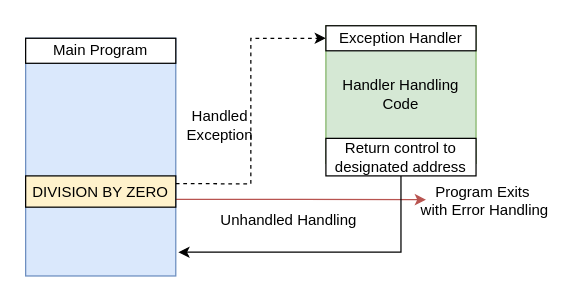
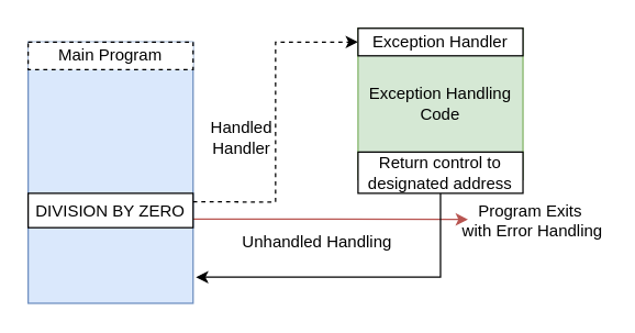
  <mxCell id="0" />
  <mxCell id="1" parent="0" />
  <mxCell id="2" value="" style="rounded=0;whiteSpace=wrap;html=1;fillColor=#dae8fc;strokeColor=#6c8ebf;" vertex="1" parent="1"><mxGeometry x="20" y="30" width="120" height="190" as="geometry" /></mxCell>
- <mxCell id="3" value="&lt;div&gt;Main Program&lt;/div&gt;" style="rounded=0;whiteSpace=wrap;html=1;" vertex="1" parent="1"><mxGeometry x="20" y="30" width="120" height="20" as="geometry" /></mxCell>
+ <mxCell id="3" value="&lt;div&gt;Main Program&lt;/div&gt;" style="rounded=0;whiteSpace=wrap;html=1;dashed=1;" vertex="1" parent="1"><mxGeometry x="20" y="30" width="120" height="20" as="geometry" /></mxCell>
  <mxCell id="4" style="edgeStyle=orthogonalEdgeStyle;rounded=0;orthogonalLoop=1;jettySize=auto;html=1;exitX=1;exitY=0.75;exitDx=0;exitDy=0;fillColor=#f8cecc;strokeColor=#b85450;" edge="1" parent="1" source="6"><mxGeometry relative="1" as="geometry"><mxPoint x="340" y="159" as="targetPoint" /></mxGeometry></mxCell>
  <mxCell id="5" style="edgeStyle=orthogonalEdgeStyle;rounded=0;orthogonalLoop=1;jettySize=auto;html=1;exitX=1;exitY=0.25;exitDx=0;exitDy=0;entryX=0;entryY=0.5;entryDx=0;entryDy=0;dashed=1;" edge="1" parent="1" source="6" target="10"><mxGeometry relative="1" as="geometry" /></mxCell>
- <mxCell id="6" value="DIVISION BY ZERO" style="rounded=0;whiteSpace=wrap;html=1;fillColor=#fff2cc;" vertex="1" parent="1"><mxGeometry x="20" y="140" width="120" height="25" as="geometry" /></mxCell>
- <mxCell id="7" value="&lt;div&gt;Handler Handling Code&lt;/div&gt;" style="rounded=0;whiteSpace=wrap;html=1;fillColor=#d5e8d4;strokeColor=#82b366;" vertex="1" parent="1"><mxGeometry x="260" y="20" width="120" height="110" as="geometry" /></mxCell>
+ <mxCell id="6" value="DIVISION BY ZERO" style="rounded=0;whiteSpace=wrap;html=1;" vertex="1" parent="1"><mxGeometry x="20" y="140" width="120" height="25" as="geometry" /></mxCell>
+ <mxCell id="7" value="&lt;div&gt;Exception Handling Code&lt;/div&gt;" style="rounded=0;whiteSpace=wrap;html=1;fillColor=#d5e8d4;strokeColor=#82b366;" vertex="1" parent="1"><mxGeometry x="260" y="20" width="120" height="110" as="geometry" /></mxCell>
  <mxCell id="8" value="&lt;div&gt;Unhandled Handling&lt;/div&gt;&lt;div&gt;&lt;br&gt;&lt;/div&gt;" style="text;html=1;align=center;verticalAlign=middle;resizable=0;points=[];autosize=1;strokeColor=none;fillColor=none;" vertex="1" parent="1"><mxGeometry x="165" y="163" width="130" height="40" as="geometry" /></mxCell>
  <mxCell id="9" value="&lt;div&gt;Program Exits&lt;/div&gt;&lt;div&gt;&amp;nbsp;with Error Handling&lt;/div&gt;" style="text;html=1;align=center;verticalAlign=middle;resizable=0;points=[];autosize=1;strokeColor=none;fillColor=none;" vertex="1" parent="1"><mxGeometry x="330" y="140" width="110" height="40" as="geometry" /></mxCell>
  <mxCell id="10" value="Exception Handler" style="rounded=0;whiteSpace=wrap;html=1;" vertex="1" parent="1"><mxGeometry x="260" y="20" width="120" height="20" as="geometry" /></mxCell>
- <mxCell id="11" value="Handled&lt;br&gt;&lt;div&gt;Exception&lt;/div&gt;" style="text;html=1;align=center;verticalAlign=middle;resizable=0;points=[];autosize=1;strokeColor=none;fillColor=none;" vertex="1" parent="1"><mxGeometry x="140" y="80" width="70" height="40" as="geometry" /></mxCell>
+ <mxCell id="11" value="Handled&lt;br&gt;&lt;div&gt;Handler&lt;/div&gt;" style="text;html=1;align=center;verticalAlign=middle;resizable=0;points=[];autosize=1;strokeColor=none;fillColor=none;" vertex="1" parent="1"><mxGeometry x="140" y="80" width="70" height="40" as="geometry" /></mxCell>
  <mxCell id="12" value="Return control to designated address" style="rounded=0;whiteSpace=wrap;html=1;" vertex="1" parent="1"><mxGeometry x="260" y="110" width="120" height="30" as="geometry" /></mxCell>
  <mxCell id="13" style="edgeStyle=orthogonalEdgeStyle;rounded=0;orthogonalLoop=1;jettySize=auto;html=1;exitX=0.5;exitY=1;exitDx=0;exitDy=0;entryX=1.017;entryY=0.9;entryDx=0;entryDy=0;entryPerimeter=0;" edge="1" parent="1" source="12" target="2"><mxGeometry relative="1" as="geometry" /></mxCell>
